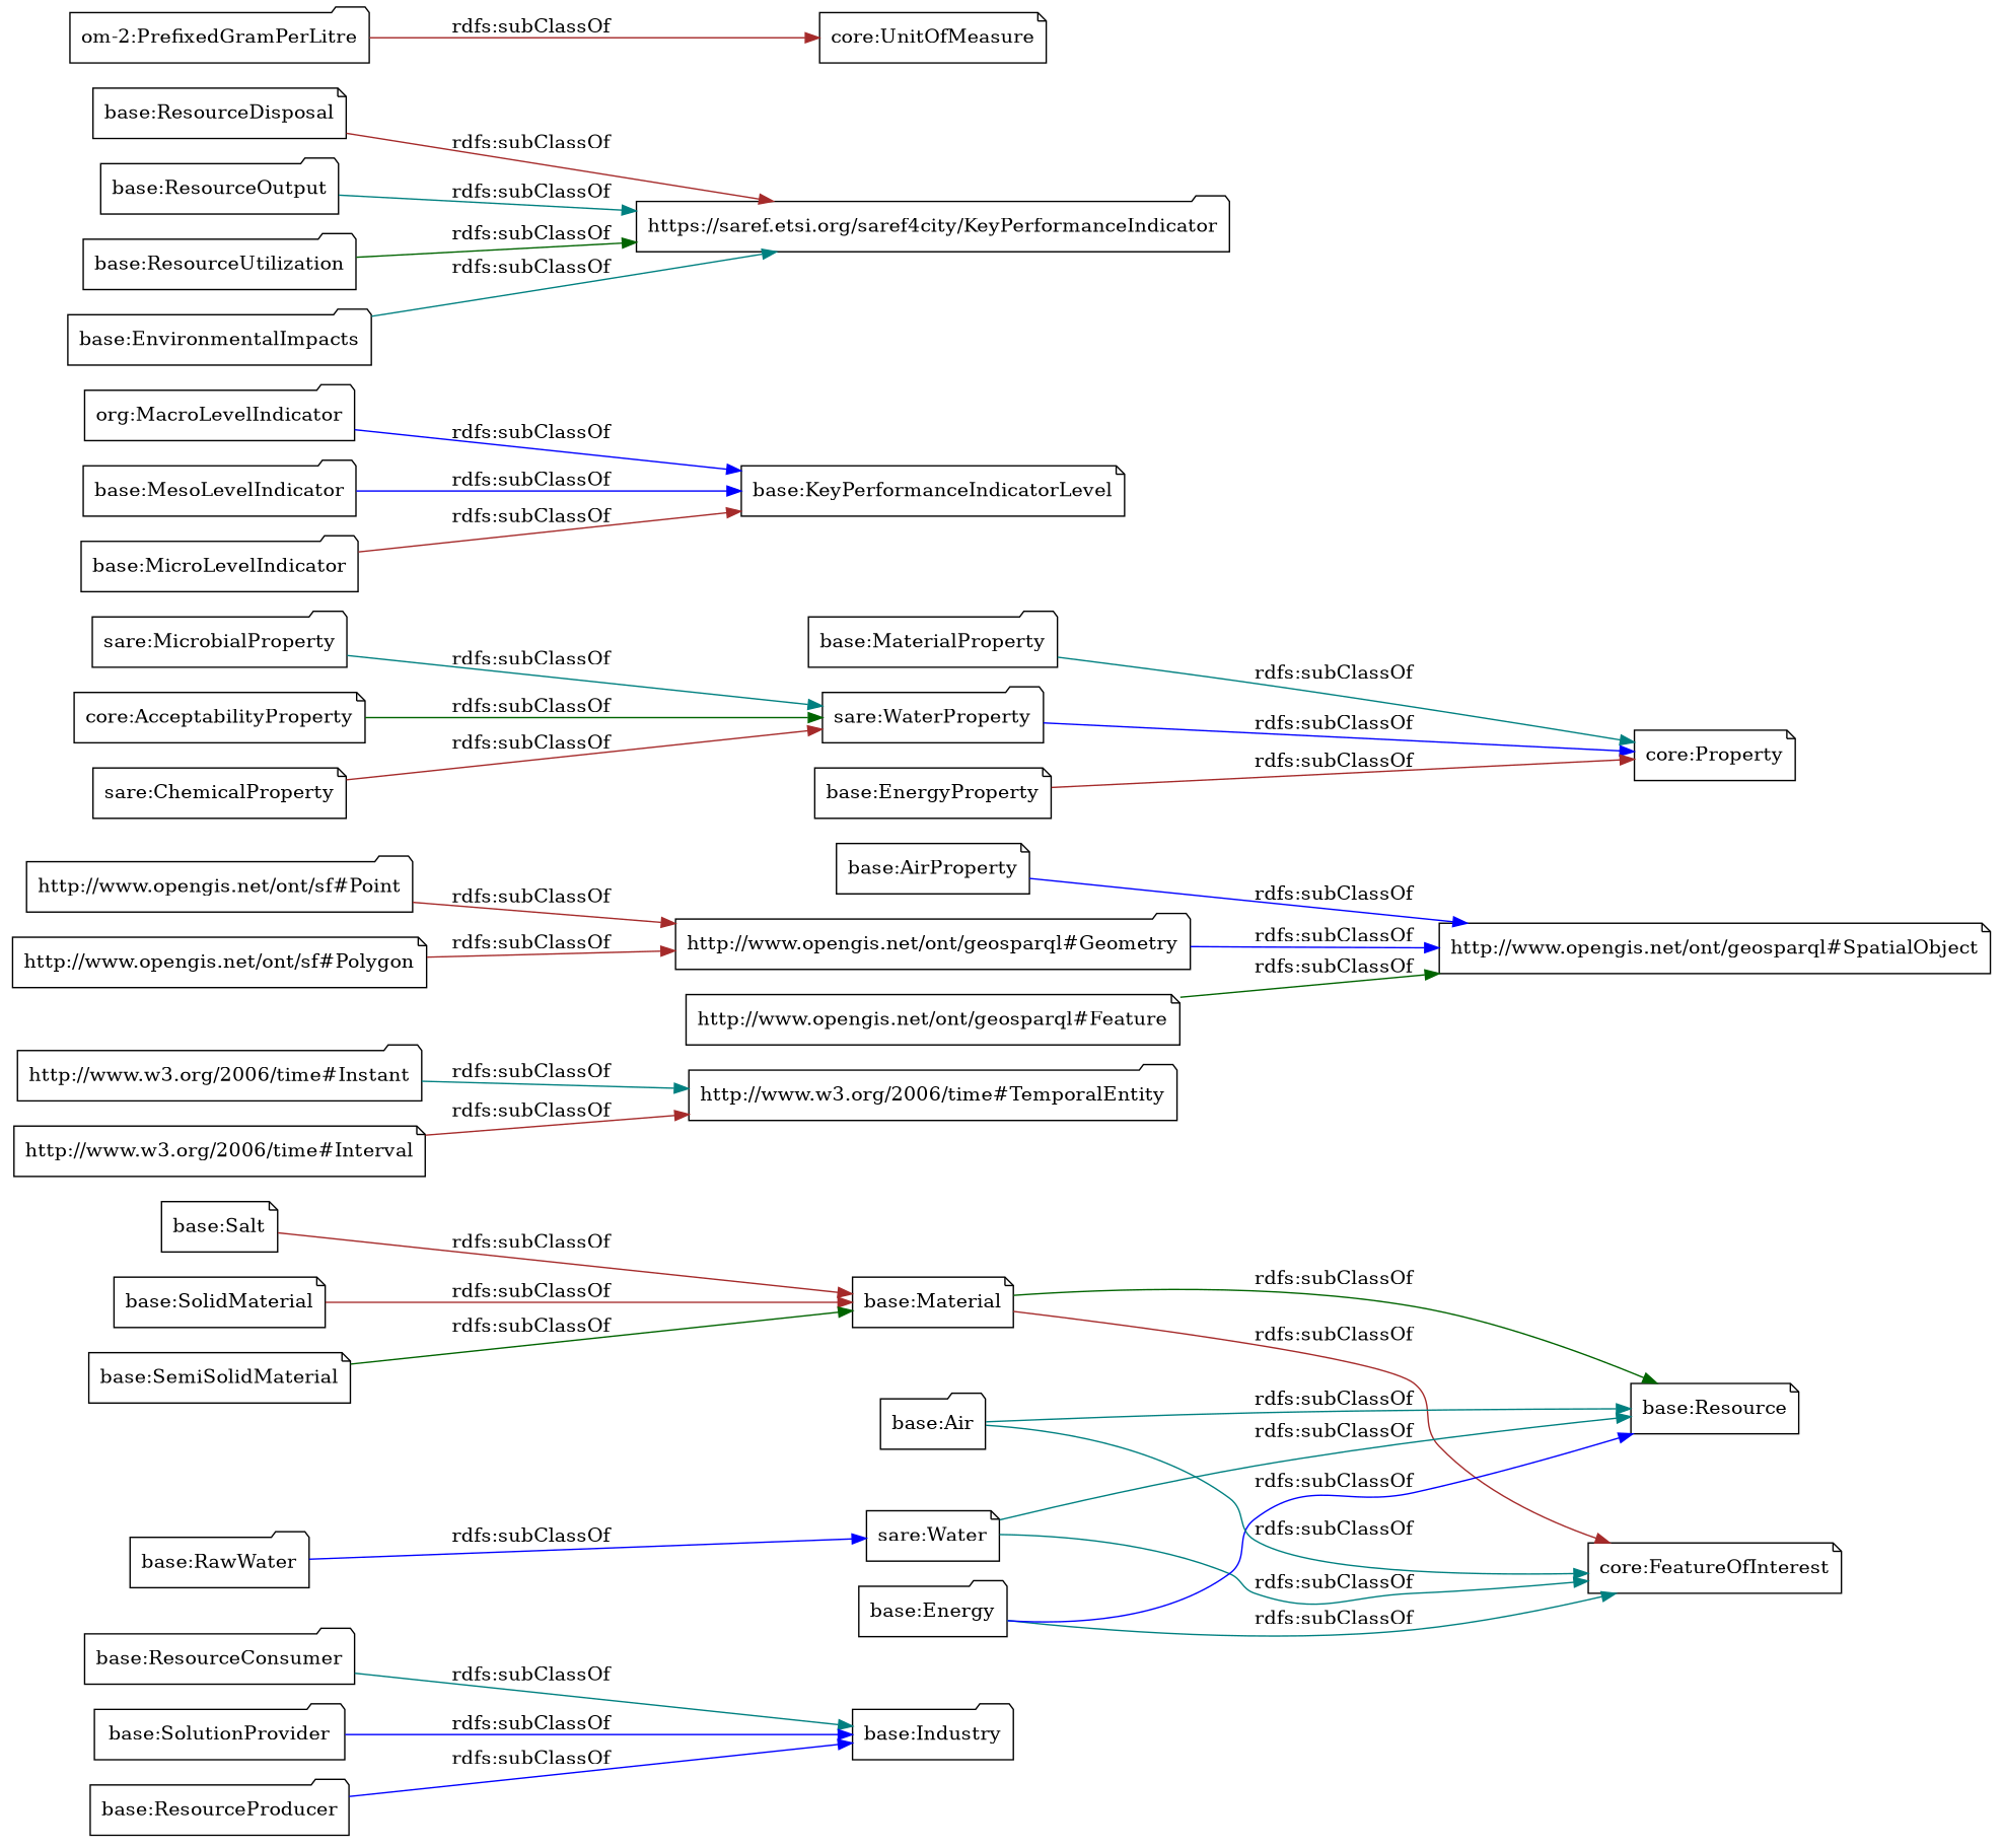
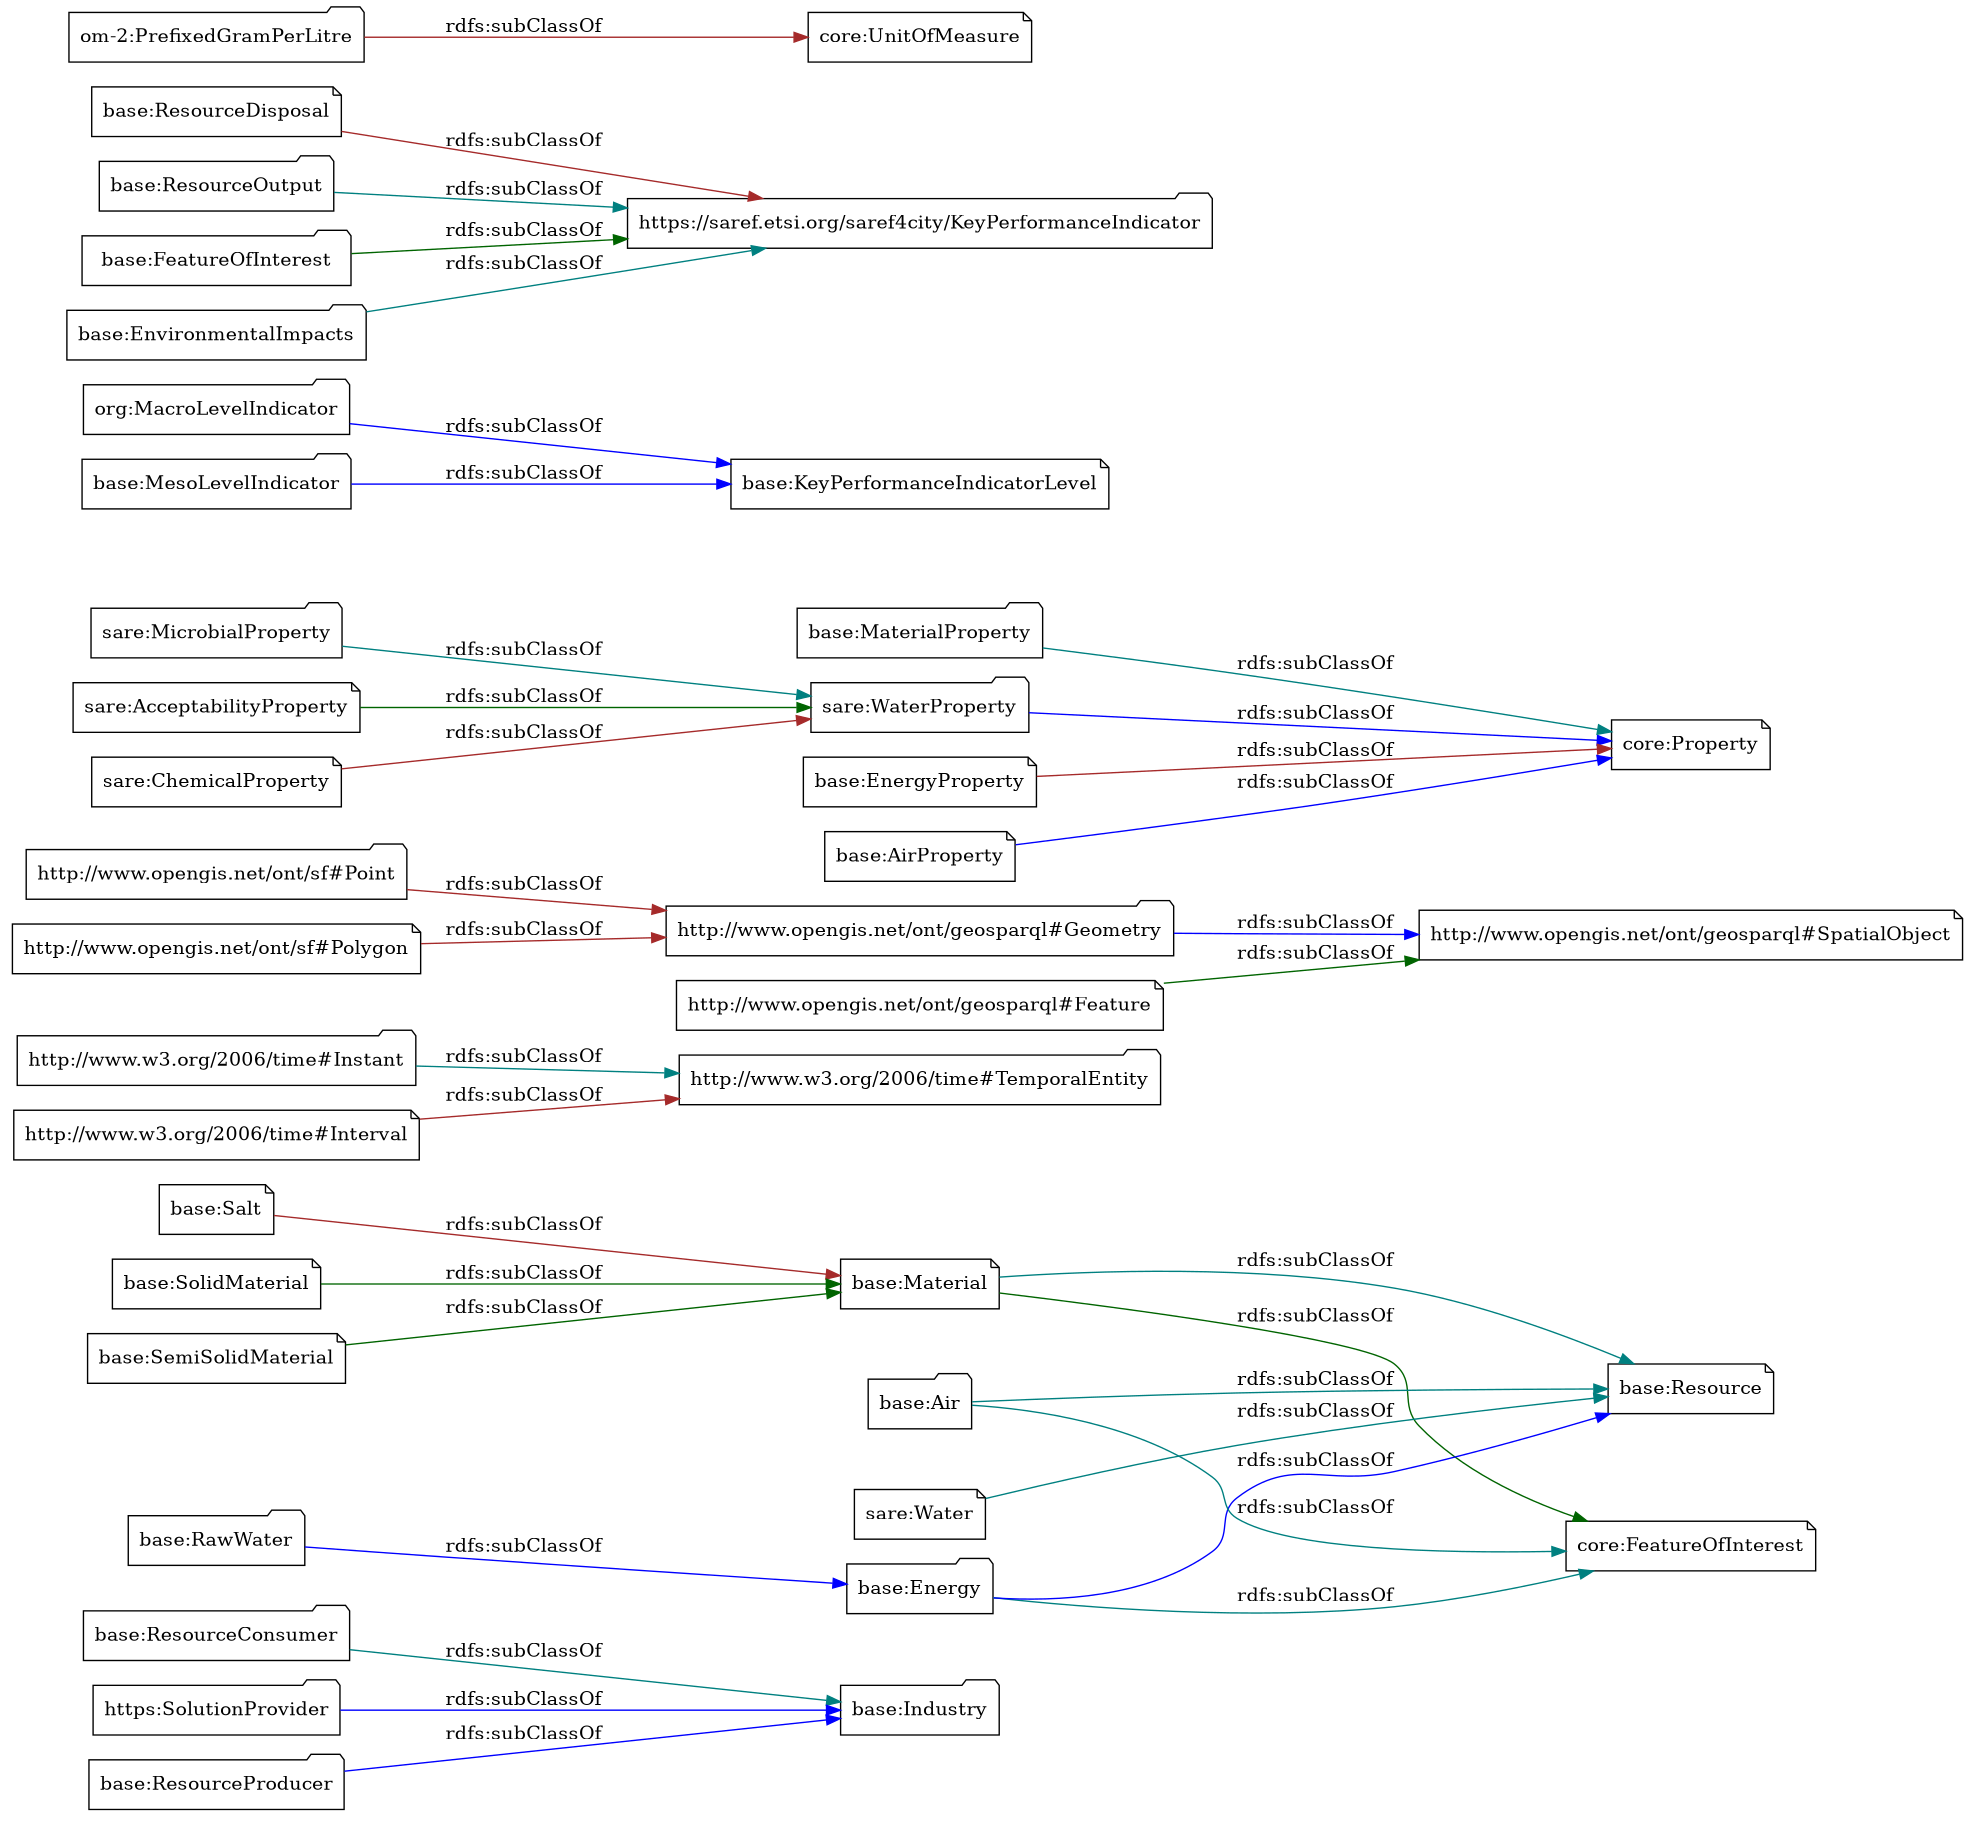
  digraph {
    rankdir=LR
    node [color=black shape=folder]
    edge [color=teal]
    "base:ResourceConsumer"
    "base:Industry"
    "base:Material" [shape=note]
    "core:FeatureOfInterest" [shape=note]
    "base:Resource" [shape=note]
    "http://www.w3.org/2006/time#Instant"
    "http://www.w3.org/2006/time#TemporalEntity"
    "sare:Water" [shape=note]
    "base:RawWater"
    "base:Energy"
    "sare:ChemicalProperty" [shape=note]
    "sare:WaterProperty"
    "core:Property" [shape=note]
    "base:EnergyProperty" [shape=note]
    "base:MaterialProperty"
    n16 [label="org:MacroLevelIndicator"]
    "base:KeyPerformanceIndicatorLevel" [shape=note]
    "base:Salt" [shape=note]
    "base:AirProperty" [shape=note]
    "base:ResourceDisposal" [shape=note]
    "https://saref.etsi.org/saref4city/KeyPerformanceIndicator"
    "http://www.opengis.net/ont/geosparql#SpatialObject" [shape=note]
    "http://www.opengis.net/ont/geosparql#Geometry"
    "base:ResourceOutput"
-   "base:ResourceUtilization"
+   "base:ResourceUtilization" [label="base:FeatureOfInterest"]
    "sare:MicrobialProperty"
    "http://www.opengis.net/ont/sf#Polygon" [shape=note]
    "http://www.opengis.net/ont/sf#Point"
    "base:EnvironmentalImpacts"
    "http://www.w3.org/2006/time#Interval" [shape=note]
-   "base:SolutionProvider"
+   "base:SolutionProvider" [label="https:SolutionProvider"]
    "core:UnitOfMeasure" [shape=note]
    "om-2:PrefixedGramPerLitre"
    "base:Air"
    "base:MesoLevelIndicator"
    "http://www.opengis.net/ont/geosparql#Feature" [shape=note]
-   "base:MicroLevelIndicator"
    "base:SolidMaterial" [shape=note]
    "base:SemiSolidMaterial" [shape=note]
    "base:ResourceProducer"
-   "sare:AcceptabilityProperty" [shape=note label="core:AcceptabilityProperty"]
+   "sare:AcceptabilityProperty" [shape=note]
    "base:ResourceConsumer" -> "base:Industry" [label="rdfs:subClassOf"]
-   "base:Material" -> "core:FeatureOfInterest" [color=brown label="rdfs:subClassOf"]
-   "base:Material" -> "base:Resource" [color=darkgreen label="rdfs:subClassOf"]
+   "base:Material" -> "core:FeatureOfInterest" [color=darkgreen label="rdfs:subClassOf"]
+   "base:Material" -> "base:Resource" [label="rdfs:subClassOf"]
    "http://www.w3.org/2006/time#Instant" -> "http://www.w3.org/2006/time#TemporalEntity" [label="rdfs:subClassOf"]
-   "sare:Water" -> "core:FeatureOfInterest" [label="rdfs:subClassOf"]
    "sare:Water" -> "base:Resource" [label="rdfs:subClassOf"]
-   "base:RawWater" -> "sare:Water" [color=blue label="rdfs:subClassOf"]
+   "base:RawWater" -> "base:Energy" [color=blue label="rdfs:subClassOf"]
    "base:Energy" -> "core:FeatureOfInterest" [label="rdfs:subClassOf"]
    "base:Energy" -> "base:Resource" [color=blue label="rdfs:subClassOf"]
    "sare:ChemicalProperty" -> "sare:WaterProperty" [color=brown label="rdfs:subClassOf"]
    "sare:WaterProperty" -> "core:Property" [color=blue label="rdfs:subClassOf"]
    "base:EnergyProperty" -> "core:Property" [color=brown label="rdfs:subClassOf"]
    "base:MaterialProperty" -> "core:Property" [label="rdfs:subClassOf"]
    n16 -> "base:KeyPerformanceIndicatorLevel" [color=blue label="rdfs:subClassOf"]
    "base:Salt" -> "base:Material" [color=brown label="rdfs:subClassOf"]
-   "base:AirProperty" -> "http://www.opengis.net/ont/geosparql#SpatialObject" [color=blue label="rdfs:subClassOf"]
+   "base:AirProperty" -> "core:Property" [color=blue label="rdfs:subClassOf"]
    "base:ResourceDisposal" -> "https://saref.etsi.org/saref4city/KeyPerformanceIndicator" [color=brown label="rdfs:subClassOf"]
    "http://www.opengis.net/ont/geosparql#Geometry" -> "http://www.opengis.net/ont/geosparql#SpatialObject" [color=blue label="rdfs:subClassOf"]
    "base:ResourceOutput" -> "https://saref.etsi.org/saref4city/KeyPerformanceIndicator" [label="rdfs:subClassOf"]
    "base:ResourceUtilization" -> "https://saref.etsi.org/saref4city/KeyPerformanceIndicator" [color=darkgreen label="rdfs:subClassOf"]
    "sare:MicrobialProperty" -> "sare:WaterProperty" [label="rdfs:subClassOf"]
    "http://www.opengis.net/ont/sf#Polygon" -> "http://www.opengis.net/ont/geosparql#Geometry" [color=brown label="rdfs:subClassOf"]
    "http://www.opengis.net/ont/sf#Point" -> "http://www.opengis.net/ont/geosparql#Geometry" [color=brown label="rdfs:subClassOf"]
    "base:EnvironmentalImpacts" -> "https://saref.etsi.org/saref4city/KeyPerformanceIndicator" [label="rdfs:subClassOf"]
    "http://www.w3.org/2006/time#Interval" -> "http://www.w3.org/2006/time#TemporalEntity" [color=brown label="rdfs:subClassOf"]
    "base:SolutionProvider" -> "base:Industry" [color=blue label="rdfs:subClassOf"]
    "om-2:PrefixedGramPerLitre" -> "core:UnitOfMeasure" [color=brown label="rdfs:subClassOf"]
    "base:Air" -> "core:FeatureOfInterest" [label="rdfs:subClassOf"]
    "base:Air" -> "base:Resource" [label="rdfs:subClassOf"]
    "base:MesoLevelIndicator" -> "base:KeyPerformanceIndicatorLevel" [color=blue label="rdfs:subClassOf"]
    "http://www.opengis.net/ont/geosparql#Feature" -> "http://www.opengis.net/ont/geosparql#SpatialObject" [color=darkgreen label="rdfs:subClassOf"]
-   "base:MicroLevelIndicator" -> "base:KeyPerformanceIndicatorLevel" [color=brown label="rdfs:subClassOf"]
-   "base:SolidMaterial" -> "base:Material" [color=brown label="rdfs:subClassOf"]
+   "base:SolidMaterial" -> "base:Material" [color=darkgreen label="rdfs:subClassOf"]
    "base:SemiSolidMaterial" -> "base:Material" [color=darkgreen label="rdfs:subClassOf"]
    "base:ResourceProducer" -> "base:Industry" [color=blue label="rdfs:subClassOf"]
    "sare:AcceptabilityProperty" -> "sare:WaterProperty" [color=darkgreen label="rdfs:subClassOf"]
  }
